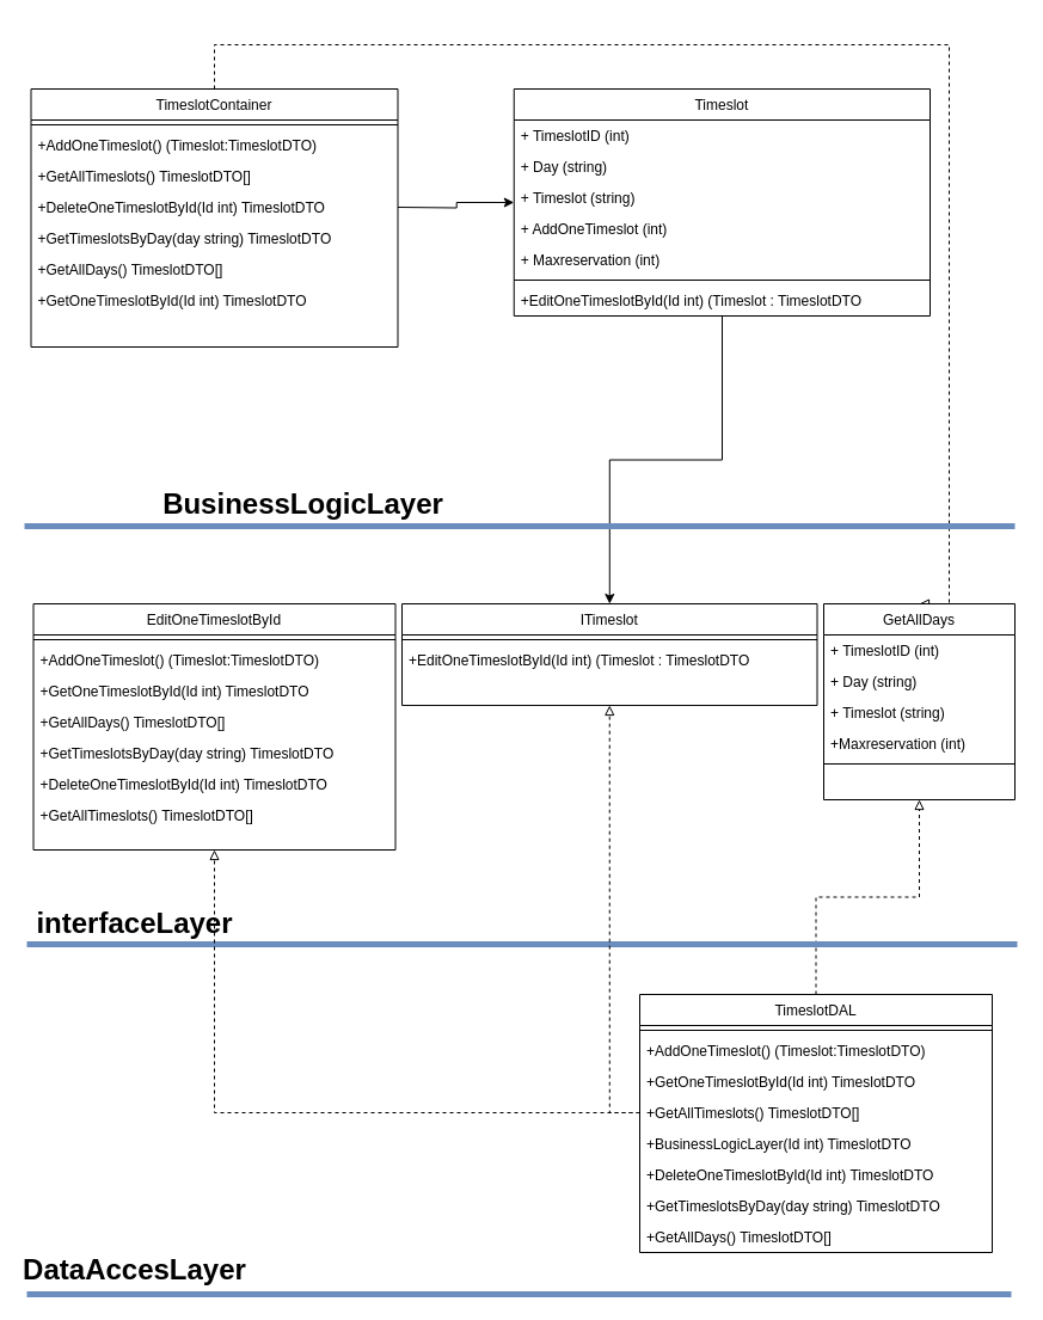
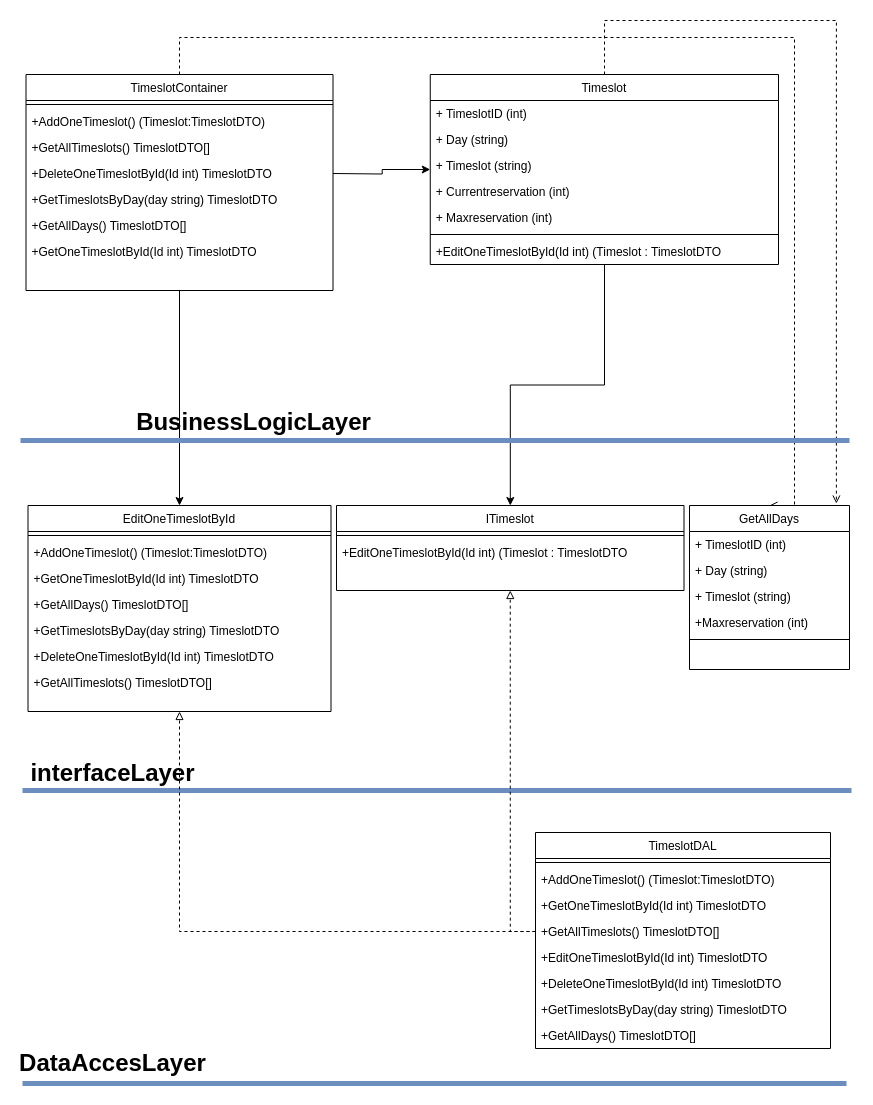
  <mxCell id="0" />
  <mxCell id="1" parent="0" />
  <mxCell id="2" style="edgeStyle=orthogonalEdgeStyle;rounded=0;orthogonalLoop=1;jettySize=auto;html=1;" parent="1" source="4" target="44" edge="1"><mxGeometry relative="1" as="geometry" /></mxCell>
+ <mxCell id="3" style="edgeStyle=orthogonalEdgeStyle;rounded=0;orthogonalLoop=1;jettySize=auto;html=1;entryX=0.918;entryY=-0.012;entryDx=0;entryDy=0;entryPerimeter=0;dashed=1;endArrow=open;endFill=0;" parent="1" source="4" target="22" edge="1"><mxGeometry relative="1" as="geometry"><Array as="points"><mxPoint x="604" y="20" /><mxPoint x="836" y="20" /></Array></mxGeometry></mxCell>
  <mxCell id="4" value="Timeslot" style="swimlane;fontStyle=0;align=center;verticalAlign=top;childLayout=stackLayout;horizontal=1;startSize=26;horizontalStack=0;resizeParent=1;resizeLast=0;collapsible=1;marginBottom=0;rounded=0;shadow=0;strokeWidth=1;" parent="1" vertex="1"><mxGeometry x="429.75" y="74" width="348.25" height="190" as="geometry"><mxRectangle x="130" y="380" width="160" height="26" as="alternateBounds" /></mxGeometry></mxCell>
  <mxCell id="5" value="+ TimeslotID (int)" style="text;align=left;verticalAlign=top;spacingLeft=4;spacingRight=4;overflow=hidden;rotatable=0;points=[[0,0.5],[1,0.5]];portConstraint=eastwest;" parent="4" vertex="1"><mxGeometry y="26" width="348.25" height="26" as="geometry" /></mxCell>
  <mxCell id="6" value="+ Day (string)" style="text;align=left;verticalAlign=top;spacingLeft=4;spacingRight=4;overflow=hidden;rotatable=0;points=[[0,0.5],[1,0.5]];portConstraint=eastwest;rounded=0;shadow=0;html=0;" parent="4" vertex="1"><mxGeometry y="52" width="348.25" height="26" as="geometry" /></mxCell>
  <mxCell id="7" value="+ Timeslot (string)" style="text;align=left;verticalAlign=top;spacingLeft=4;spacingRight=4;overflow=hidden;rotatable=0;points=[[0,0.5],[1,0.5]];portConstraint=eastwest;rounded=0;shadow=0;html=0;" parent="4" vertex="1"><mxGeometry y="78" width="348.25" height="26" as="geometry" /></mxCell>
- <mxCell id="8" value="+ AddOneTimeslot (int)" style="text;align=left;verticalAlign=top;spacingLeft=4;spacingRight=4;overflow=hidden;rotatable=0;points=[[0,0.5],[1,0.5]];portConstraint=eastwest;rounded=0;shadow=0;html=0;" parent="4" vertex="1"><mxGeometry y="104" width="348.25" height="26" as="geometry" /></mxCell>
+ <mxCell id="8" value="+ Currentreservation (int)" style="text;align=left;verticalAlign=top;spacingLeft=4;spacingRight=4;overflow=hidden;rotatable=0;points=[[0,0.5],[1,0.5]];portConstraint=eastwest;rounded=0;shadow=0;html=0;" parent="4" vertex="1"><mxGeometry y="104" width="348.25" height="26" as="geometry" /></mxCell>
  <mxCell id="9" value="+ Maxreservation (int)" style="text;align=left;verticalAlign=top;spacingLeft=4;spacingRight=4;overflow=hidden;rotatable=0;points=[[0,0.5],[1,0.5]];portConstraint=eastwest;rounded=0;shadow=0;html=0;" parent="4" vertex="1"><mxGeometry y="130" width="348.25" height="26" as="geometry" /></mxCell>
  <mxCell id="10" value="" style="line;html=1;strokeWidth=1;align=left;verticalAlign=middle;spacingTop=-1;spacingLeft=3;spacingRight=3;rotatable=0;labelPosition=right;points=[];portConstraint=eastwest;" parent="4" vertex="1"><mxGeometry y="156" width="348.25" height="8" as="geometry" /></mxCell>
  <mxCell id="11" value="+EditOneTimeslotById(Id int) (Timeslot : TimeslotDTO" style="text;align=left;verticalAlign=top;spacingLeft=4;spacingRight=4;overflow=hidden;rotatable=0;points=[[0,0.5],[1,0.5]];portConstraint=eastwest;rounded=0;shadow=0;html=0;" vertex="1" parent="4"><mxGeometry y="164" width="348.25" height="26" as="geometry" /></mxCell>
- <mxCell id="13" style="edgeStyle=orthogonalEdgeStyle;rounded=0;orthogonalLoop=1;jettySize=auto;html=1;entryX=0.5;entryY=0;entryDx=0;entryDy=0;dashed=1;endArrow=block;endFill=0;" parent="1" source="14" target="22" edge="1"><mxGeometry relative="1" as="geometry"><Array as="points"><mxPoint x="179" y="37" /><mxPoint x="794" y="37" /><mxPoint x="794" y="505" /></Array></mxGeometry></mxCell>
+ <mxCell id="12" style="edgeStyle=orthogonalEdgeStyle;rounded=0;orthogonalLoop=1;jettySize=auto;html=1;entryX=0.5;entryY=0;entryDx=0;entryDy=0;" parent="1" source="14" target="47" edge="1"><mxGeometry relative="1" as="geometry" /></mxCell>
+ <mxCell id="13" style="edgeStyle=orthogonalEdgeStyle;rounded=0;orthogonalLoop=1;jettySize=auto;html=1;entryX=0.5;entryY=0;entryDx=0;entryDy=0;dashed=1;endArrow=open;endFill=0;" parent="1" source="14" target="22" edge="1"><mxGeometry relative="1" as="geometry"><Array as="points"><mxPoint x="179" y="37" /><mxPoint x="794" y="37" /><mxPoint x="794" y="505" /></Array></mxGeometry></mxCell>
  <mxCell id="14" value="TimeslotContainer" style="swimlane;fontStyle=0;align=center;verticalAlign=top;childLayout=stackLayout;horizontal=1;startSize=26;horizontalStack=0;resizeParent=1;resizeLast=0;collapsible=1;marginBottom=0;rounded=0;shadow=0;strokeWidth=1;" parent="1" vertex="1"><mxGeometry x="25.5" y="74" width="307" height="216" as="geometry"><mxRectangle x="130" y="380" width="160" height="26" as="alternateBounds" /></mxGeometry></mxCell>
  <mxCell id="15" value="" style="line;html=1;strokeWidth=1;align=left;verticalAlign=middle;spacingTop=-1;spacingLeft=3;spacingRight=3;rotatable=0;labelPosition=right;points=[];portConstraint=eastwest;" vertex="1" parent="14"><mxGeometry y="26" width="307" height="8" as="geometry" /></mxCell>
  <mxCell id="16" value="+AddOneTimeslot() (Timeslot:TimeslotDTO)" style="text;align=left;verticalAlign=top;spacingLeft=4;spacingRight=4;overflow=hidden;rotatable=0;points=[[0,0.5],[1,0.5]];portConstraint=eastwest;rounded=0;shadow=0;html=0;" vertex="1" parent="14"><mxGeometry y="34" width="307" height="26" as="geometry" /></mxCell>
  <mxCell id="17" value="+GetAllTimeslots() TimeslotDTO[]" style="text;align=left;verticalAlign=top;spacingLeft=4;spacingRight=4;overflow=hidden;rotatable=0;points=[[0,0.5],[1,0.5]];portConstraint=eastwest;rounded=0;shadow=0;html=0;" vertex="1" parent="14"><mxGeometry y="60" width="307" height="26" as="geometry" /></mxCell>
  <mxCell id="18" value="+DeleteOneTimeslotById(Id int) TimeslotDTO" style="text;align=left;verticalAlign=top;spacingLeft=4;spacingRight=4;overflow=hidden;rotatable=0;points=[[0,0.5],[1,0.5]];portConstraint=eastwest;rounded=0;shadow=0;html=0;" vertex="1" parent="14"><mxGeometry y="86" width="307" height="26" as="geometry" /></mxCell>
  <mxCell id="19" value="+GetTimeslotsByDay(day string) TimeslotDTO" style="text;align=left;verticalAlign=top;spacingLeft=4;spacingRight=4;overflow=hidden;rotatable=0;points=[[0,0.5],[1,0.5]];portConstraint=eastwest;rounded=0;shadow=0;html=0;" vertex="1" parent="14"><mxGeometry y="112" width="307" height="26" as="geometry" /></mxCell>
  <mxCell id="20" value="+GetAllDays() TimeslotDTO[]" style="text;align=left;verticalAlign=top;spacingLeft=4;spacingRight=4;overflow=hidden;rotatable=0;points=[[0,0.5],[1,0.5]];portConstraint=eastwest;rounded=0;shadow=0;html=0;" vertex="1" parent="14"><mxGeometry y="138" width="307" height="26" as="geometry" /></mxCell>
  <mxCell id="21" value="+GetOneTimeslotById(Id int) TimeslotDTO" style="text;align=left;verticalAlign=top;spacingLeft=4;spacingRight=4;overflow=hidden;rotatable=0;points=[[0,0.5],[1,0.5]];portConstraint=eastwest;rounded=0;shadow=0;html=0;" vertex="1" parent="14"><mxGeometry y="164" width="307" height="26" as="geometry" /></mxCell>
  <mxCell id="22" value="GetAllDays" style="swimlane;fontStyle=0;align=center;verticalAlign=top;childLayout=stackLayout;horizontal=1;startSize=26;horizontalStack=0;resizeParent=1;resizeLast=0;collapsible=1;marginBottom=0;rounded=0;shadow=0;strokeWidth=1;" parent="1" vertex="1"><mxGeometry x="689" y="505" width="160" height="164" as="geometry"><mxRectangle x="130" y="380" width="160" height="26" as="alternateBounds" /></mxGeometry></mxCell>
  <mxCell id="23" value="+ TimeslotID (int)" style="text;align=left;verticalAlign=top;spacingLeft=4;spacingRight=4;overflow=hidden;rotatable=0;points=[[0,0.5],[1,0.5]];portConstraint=eastwest;rounded=0;shadow=0;html=0;" parent="22" vertex="1"><mxGeometry y="26" width="160" height="26" as="geometry" /></mxCell>
  <mxCell id="24" value="+ Day (string)" style="text;align=left;verticalAlign=top;spacingLeft=4;spacingRight=4;overflow=hidden;rotatable=0;points=[[0,0.5],[1,0.5]];portConstraint=eastwest;rounded=0;shadow=0;html=0;" parent="22" vertex="1"><mxGeometry y="52" width="160" height="26" as="geometry" /></mxCell>
  <mxCell id="25" value="+ Timeslot (string)" style="text;align=left;verticalAlign=top;spacingLeft=4;spacingRight=4;overflow=hidden;rotatable=0;points=[[0,0.5],[1,0.5]];portConstraint=eastwest;rounded=0;shadow=0;html=0;" parent="22" vertex="1"><mxGeometry y="78" width="160" height="26" as="geometry" /></mxCell>
  <mxCell id="26" value="+Maxreservation (int)" style="text;align=left;verticalAlign=top;spacingLeft=4;spacingRight=4;overflow=hidden;rotatable=0;points=[[0,0.5],[1,0.5]];portConstraint=eastwest;rounded=0;shadow=0;html=0;" parent="22" vertex="1"><mxGeometry y="104" width="160" height="26" as="geometry" /></mxCell>
  <mxCell id="27" value="" style="line;html=1;strokeWidth=1;align=left;verticalAlign=middle;spacingTop=-1;spacingLeft=3;spacingRight=3;rotatable=0;labelPosition=right;points=[];portConstraint=eastwest;" parent="22" vertex="1"><mxGeometry y="130" width="160" height="8" as="geometry" /></mxCell>
- <mxCell id="28" style="edgeStyle=orthogonalEdgeStyle;rounded=0;orthogonalLoop=1;jettySize=auto;html=1;entryX=0.5;entryY=1;entryDx=0;entryDy=0;dashed=1;endArrow=block;endFill=0;" parent="1" source="29" target="22" edge="1"><mxGeometry relative="1" as="geometry" /></mxCell>
  <mxCell id="29" value="TimeslotDAL" style="swimlane;fontStyle=0;align=center;verticalAlign=top;childLayout=stackLayout;horizontal=1;startSize=26;horizontalStack=0;resizeParent=1;resizeLast=0;collapsible=1;marginBottom=0;rounded=0;shadow=0;strokeWidth=1;" parent="1" vertex="1"><mxGeometry x="535" y="832" width="295" height="216" as="geometry"><mxRectangle x="130" y="380" width="160" height="26" as="alternateBounds" /></mxGeometry></mxCell>
  <mxCell id="30" value="" style="line;html=1;strokeWidth=1;align=left;verticalAlign=middle;spacingTop=-1;spacingLeft=3;spacingRight=3;rotatable=0;labelPosition=right;points=[];portConstraint=eastwest;" parent="29" vertex="1"><mxGeometry y="26" width="295" height="8" as="geometry" /></mxCell>
  <mxCell id="31" value="+AddOneTimeslot() (Timeslot:TimeslotDTO)" style="text;align=left;verticalAlign=top;spacingLeft=4;spacingRight=4;overflow=hidden;rotatable=0;points=[[0,0.5],[1,0.5]];portConstraint=eastwest;rounded=0;shadow=0;html=0;" parent="29" vertex="1"><mxGeometry y="34" width="295" height="26" as="geometry" /></mxCell>
  <mxCell id="32" value="+GetOneTimeslotById(Id int) TimeslotDTO" style="text;align=left;verticalAlign=top;spacingLeft=4;spacingRight=4;overflow=hidden;rotatable=0;points=[[0,0.5],[1,0.5]];portConstraint=eastwest;rounded=0;shadow=0;html=0;" parent="29" vertex="1"><mxGeometry y="60" width="295" height="26" as="geometry" /></mxCell>
  <mxCell id="33" value="+GetAllTimeslots() TimeslotDTO[]" style="text;align=left;verticalAlign=top;spacingLeft=4;spacingRight=4;overflow=hidden;rotatable=0;points=[[0,0.5],[1,0.5]];portConstraint=eastwest;rounded=0;shadow=0;html=0;" parent="29" vertex="1"><mxGeometry y="86" width="295" height="26" as="geometry" /></mxCell>
- <mxCell id="34" value="+BusinessLogicLayer(Id int) TimeslotDTO" style="text;align=left;verticalAlign=top;spacingLeft=4;spacingRight=4;overflow=hidden;rotatable=0;points=[[0,0.5],[1,0.5]];portConstraint=eastwest;rounded=0;shadow=0;html=0;" parent="29" vertex="1"><mxGeometry y="112" width="295" height="26" as="geometry" /></mxCell>
+ <mxCell id="34" value="+EditOneTimeslotById(Id int) TimeslotDTO" style="text;align=left;verticalAlign=top;spacingLeft=4;spacingRight=4;overflow=hidden;rotatable=0;points=[[0,0.5],[1,0.5]];portConstraint=eastwest;rounded=0;shadow=0;html=0;" parent="29" vertex="1"><mxGeometry y="112" width="295" height="26" as="geometry" /></mxCell>
  <mxCell id="35" value="+DeleteOneTimeslotById(Id int) TimeslotDTO" style="text;align=left;verticalAlign=top;spacingLeft=4;spacingRight=4;overflow=hidden;rotatable=0;points=[[0,0.5],[1,0.5]];portConstraint=eastwest;rounded=0;shadow=0;html=0;" parent="29" vertex="1"><mxGeometry y="138" width="295" height="26" as="geometry" /></mxCell>
  <mxCell id="36" value="+GetTimeslotsByDay(day string) TimeslotDTO" style="text;align=left;verticalAlign=top;spacingLeft=4;spacingRight=4;overflow=hidden;rotatable=0;points=[[0,0.5],[1,0.5]];portConstraint=eastwest;rounded=0;shadow=0;html=0;" parent="29" vertex="1"><mxGeometry y="164" width="295" height="26" as="geometry" /></mxCell>
  <mxCell id="37" value="+GetAllDays() TimeslotDTO[]" style="text;align=left;verticalAlign=top;spacingLeft=4;spacingRight=4;overflow=hidden;rotatable=0;points=[[0,0.5],[1,0.5]];portConstraint=eastwest;rounded=0;shadow=0;html=0;" parent="29" vertex="1"><mxGeometry y="190" width="295" height="26" as="geometry" /></mxCell>
  <mxCell id="38" value="" style="endArrow=none;html=1;rounded=0;fillColor=#dae8fc;strokeColor=#6c8ebf;strokeWidth=5;" parent="1" edge="1"><mxGeometry width="50" height="50" relative="1" as="geometry"><mxPoint x="20" y="440" as="sourcePoint" /><mxPoint y="440" as="targetPoint" x="849" /></mxGeometry></mxCell>
  <mxCell id="39" value="" style="endArrow=none;html=1;rounded=0;fillColor=#dae8fc;strokeColor=#6c8ebf;strokeWidth=5;" parent="1" edge="1"><mxGeometry width="50" height="50" relative="1" as="geometry"><mxPoint x="22" y="790" as="sourcePoint" /><mxPoint x="851" y="790" as="targetPoint" /></mxGeometry></mxCell>
  <mxCell id="40" value="&lt;b&gt;&lt;font style=&quot;font-size: 24px&quot;&gt;interfaceLayer&lt;/font&gt;&lt;/b&gt;" style="text;html=1;strokeColor=none;fillColor=none;align=center;verticalAlign=middle;whiteSpace=wrap;rounded=0;" parent="1" vertex="1"><mxGeometry x="20" y="758" width="185" height="30" as="geometry" /></mxCell>
  <mxCell id="41" value="&lt;b&gt;&lt;font style=&quot;font-size: 24px&quot;&gt;DataAccesLayer&lt;/font&gt;&lt;/b&gt;" style="text;html=1;strokeColor=none;fillColor=none;align=center;verticalAlign=middle;whiteSpace=wrap;rounded=0;" parent="1" vertex="1"><mxGeometry x="20" y="1048" width="185" height="30" as="geometry" /></mxCell>
  <mxCell id="42" value="" style="endArrow=none;html=1;rounded=0;fontSize=24;fillColor=#dae8fc;strokeColor=#6c8ebf;strokeWidth=5;" parent="1" edge="1"><mxGeometry width="50" height="50" relative="1" as="geometry"><mxPoint x="22" y="1083" as="sourcePoint" /><mxPoint x="846" y="1083" as="targetPoint" /></mxGeometry></mxCell>
  <mxCell id="43" value="&lt;b&gt;&lt;font style=&quot;font-size: 24px&quot;&gt;BusinessLogicLayer&lt;/font&gt;&lt;/b&gt;" style="text;html=1;strokeColor=none;fillColor=none;align=center;verticalAlign=middle;whiteSpace=wrap;rounded=0;" parent="1" vertex="1"><mxGeometry x="161" y="407" width="185" height="30" as="geometry" /></mxCell>
  <mxCell id="44" value="ITimeslot" style="swimlane;fontStyle=0;align=center;verticalAlign=top;childLayout=stackLayout;horizontal=1;startSize=26;horizontalStack=0;resizeParent=1;resizeLast=0;collapsible=1;marginBottom=0;rounded=0;shadow=0;strokeWidth=1;" parent="1" vertex="1"><mxGeometry x="336" y="505" width="347.5" height="85" as="geometry"><mxRectangle x="130" y="380" width="160" height="26" as="alternateBounds" /></mxGeometry></mxCell>
  <mxCell id="45" value="" style="line;html=1;strokeWidth=1;align=left;verticalAlign=middle;spacingTop=-1;spacingLeft=3;spacingRight=3;rotatable=0;labelPosition=right;points=[];portConstraint=eastwest;" parent="44" vertex="1"><mxGeometry y="26" width="347.5" height="8" as="geometry" /></mxCell>
  <mxCell id="46" value="+EditOneTimeslotById(Id int) (Timeslot : TimeslotDTO" style="text;align=left;verticalAlign=top;spacingLeft=4;spacingRight=4;overflow=hidden;rotatable=0;points=[[0,0.5],[1,0.5]];portConstraint=eastwest;rounded=0;shadow=0;html=0;" parent="44" vertex="1"><mxGeometry y="34" width="347.5" height="26" as="geometry" /></mxCell>
  <mxCell id="47" value="EditOneTimeslotById" style="swimlane;fontStyle=0;align=center;verticalAlign=top;childLayout=stackLayout;horizontal=1;startSize=26;horizontalStack=0;resizeParent=1;resizeLast=0;collapsible=1;marginBottom=0;rounded=0;shadow=0;strokeWidth=1;" parent="1" vertex="1"><mxGeometry x="27.5" y="505" width="303" height="206" as="geometry"><mxRectangle x="130" y="380" width="160" height="26" as="alternateBounds" /></mxGeometry></mxCell>
  <mxCell id="48" value="" style="line;html=1;strokeWidth=1;align=left;verticalAlign=middle;spacingTop=-1;spacingLeft=3;spacingRight=3;rotatable=0;labelPosition=right;points=[];portConstraint=eastwest;" vertex="1" parent="47"><mxGeometry y="26" width="303" height="8" as="geometry" /></mxCell>
  <mxCell id="49" value="+AddOneTimeslot() (Timeslot:TimeslotDTO)" style="text;align=left;verticalAlign=top;spacingLeft=4;spacingRight=4;overflow=hidden;rotatable=0;points=[[0,0.5],[1,0.5]];portConstraint=eastwest;rounded=0;shadow=0;html=0;" vertex="1" parent="47"><mxGeometry y="34" width="303" height="26" as="geometry" /></mxCell>
  <mxCell id="50" value="+GetOneTimeslotById(Id int) TimeslotDTO" style="text;align=left;verticalAlign=top;spacingLeft=4;spacingRight=4;overflow=hidden;rotatable=0;points=[[0,0.5],[1,0.5]];portConstraint=eastwest;rounded=0;shadow=0;html=0;" vertex="1" parent="47"><mxGeometry y="60" width="303" height="26" as="geometry" /></mxCell>
  <mxCell id="51" value="+GetAllDays() TimeslotDTO[]" style="text;align=left;verticalAlign=top;spacingLeft=4;spacingRight=4;overflow=hidden;rotatable=0;points=[[0,0.5],[1,0.5]];portConstraint=eastwest;rounded=0;shadow=0;html=0;" vertex="1" parent="47"><mxGeometry y="86" width="303" height="26" as="geometry" /></mxCell>
  <mxCell id="52" value="+GetTimeslotsByDay(day string) TimeslotDTO" style="text;align=left;verticalAlign=top;spacingLeft=4;spacingRight=4;overflow=hidden;rotatable=0;points=[[0,0.5],[1,0.5]];portConstraint=eastwest;rounded=0;shadow=0;html=0;" vertex="1" parent="47"><mxGeometry y="112" width="303" height="26" as="geometry" /></mxCell>
  <mxCell id="53" value="+DeleteOneTimeslotById(Id int) TimeslotDTO" style="text;align=left;verticalAlign=top;spacingLeft=4;spacingRight=4;overflow=hidden;rotatable=0;points=[[0,0.5],[1,0.5]];portConstraint=eastwest;rounded=0;shadow=0;html=0;" vertex="1" parent="47"><mxGeometry y="138" width="303" height="26" as="geometry" /></mxCell>
  <mxCell id="54" value="+GetAllTimeslots() TimeslotDTO[]" style="text;align=left;verticalAlign=top;spacingLeft=4;spacingRight=4;overflow=hidden;rotatable=0;points=[[0,0.5],[1,0.5]];portConstraint=eastwest;rounded=0;shadow=0;html=0;" vertex="1" parent="47"><mxGeometry y="164" width="303" height="26" as="geometry" /></mxCell>
  <mxCell id="55" style="edgeStyle=orthogonalEdgeStyle;rounded=0;orthogonalLoop=1;jettySize=auto;html=1;entryX=0;entryY=0.5;entryDx=0;entryDy=0;" parent="1" target="4" edge="1"><mxGeometry relative="1" as="geometry"><mxPoint x="332.5" y="173" as="sourcePoint" /></mxGeometry></mxCell>
  <mxCell id="56" style="edgeStyle=orthogonalEdgeStyle;rounded=0;orthogonalLoop=1;jettySize=auto;html=1;entryX=0.5;entryY=1;entryDx=0;entryDy=0;dashed=1;endArrow=block;endFill=0;" parent="1" source="33" target="44" edge="1"><mxGeometry relative="1" as="geometry" /></mxCell>
  <mxCell id="57" style="edgeStyle=orthogonalEdgeStyle;rounded=0;orthogonalLoop=1;jettySize=auto;html=1;entryX=0.5;entryY=1;entryDx=0;entryDy=0;dashed=1;endArrow=block;endFill=0;" parent="1" source="33" target="47" edge="1"><mxGeometry relative="1" as="geometry" /></mxCell>
